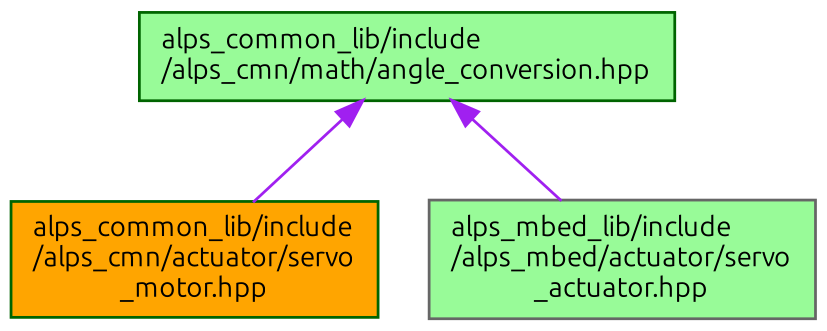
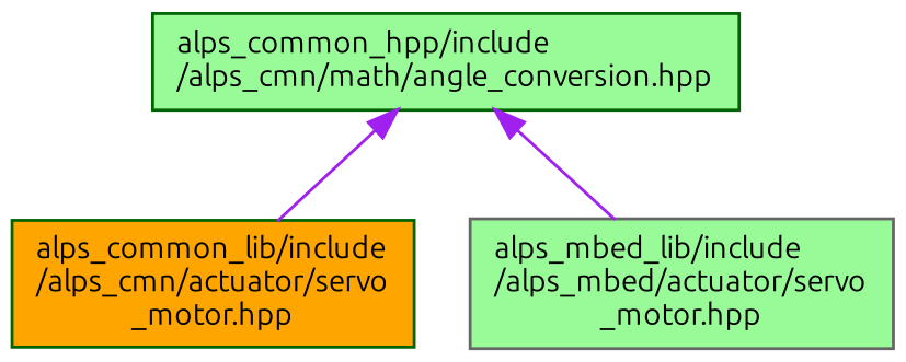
  digraph {
    fontname=Ubuntu
    node [color=darkgreen fillcolor=palegreen fontname=Ubuntu fontsize=10 shape=record style=filled]
    edge [color=purple dir=back fontname=Ubuntu fontsize=10 labelfontname=Helvetica labelfontsize=10 style=solid]
-   n1 [fontcolor=black height=0.2 label="alps_common_lib/include\l/alps_cmn/math/angle_conversion.hpp" width=0.4]
+   n1 [fontcolor=black height=0.2 label="alps_common_hpp/include\l/alps_cmn/math/angle_conversion.hpp" width=0.4]
    n2 [fillcolor=orange height=0.2 label="alps_common_lib/include\l/alps_cmn/actuator/servo\l_motor.hpp" width=0.4]
-   n3 [color=gray40 height=0.2 label="alps_mbed_lib/include\l/alps_mbed/actuator/servo\l_actuator.hpp" width=0.4]
+   n3 [color=gray40 height=0.2 label="alps_mbed_lib/include\l/alps_mbed/actuator/servo\l_motor.hpp" width=0.4]
    n1 -> n2
    n1 -> n3
  }
